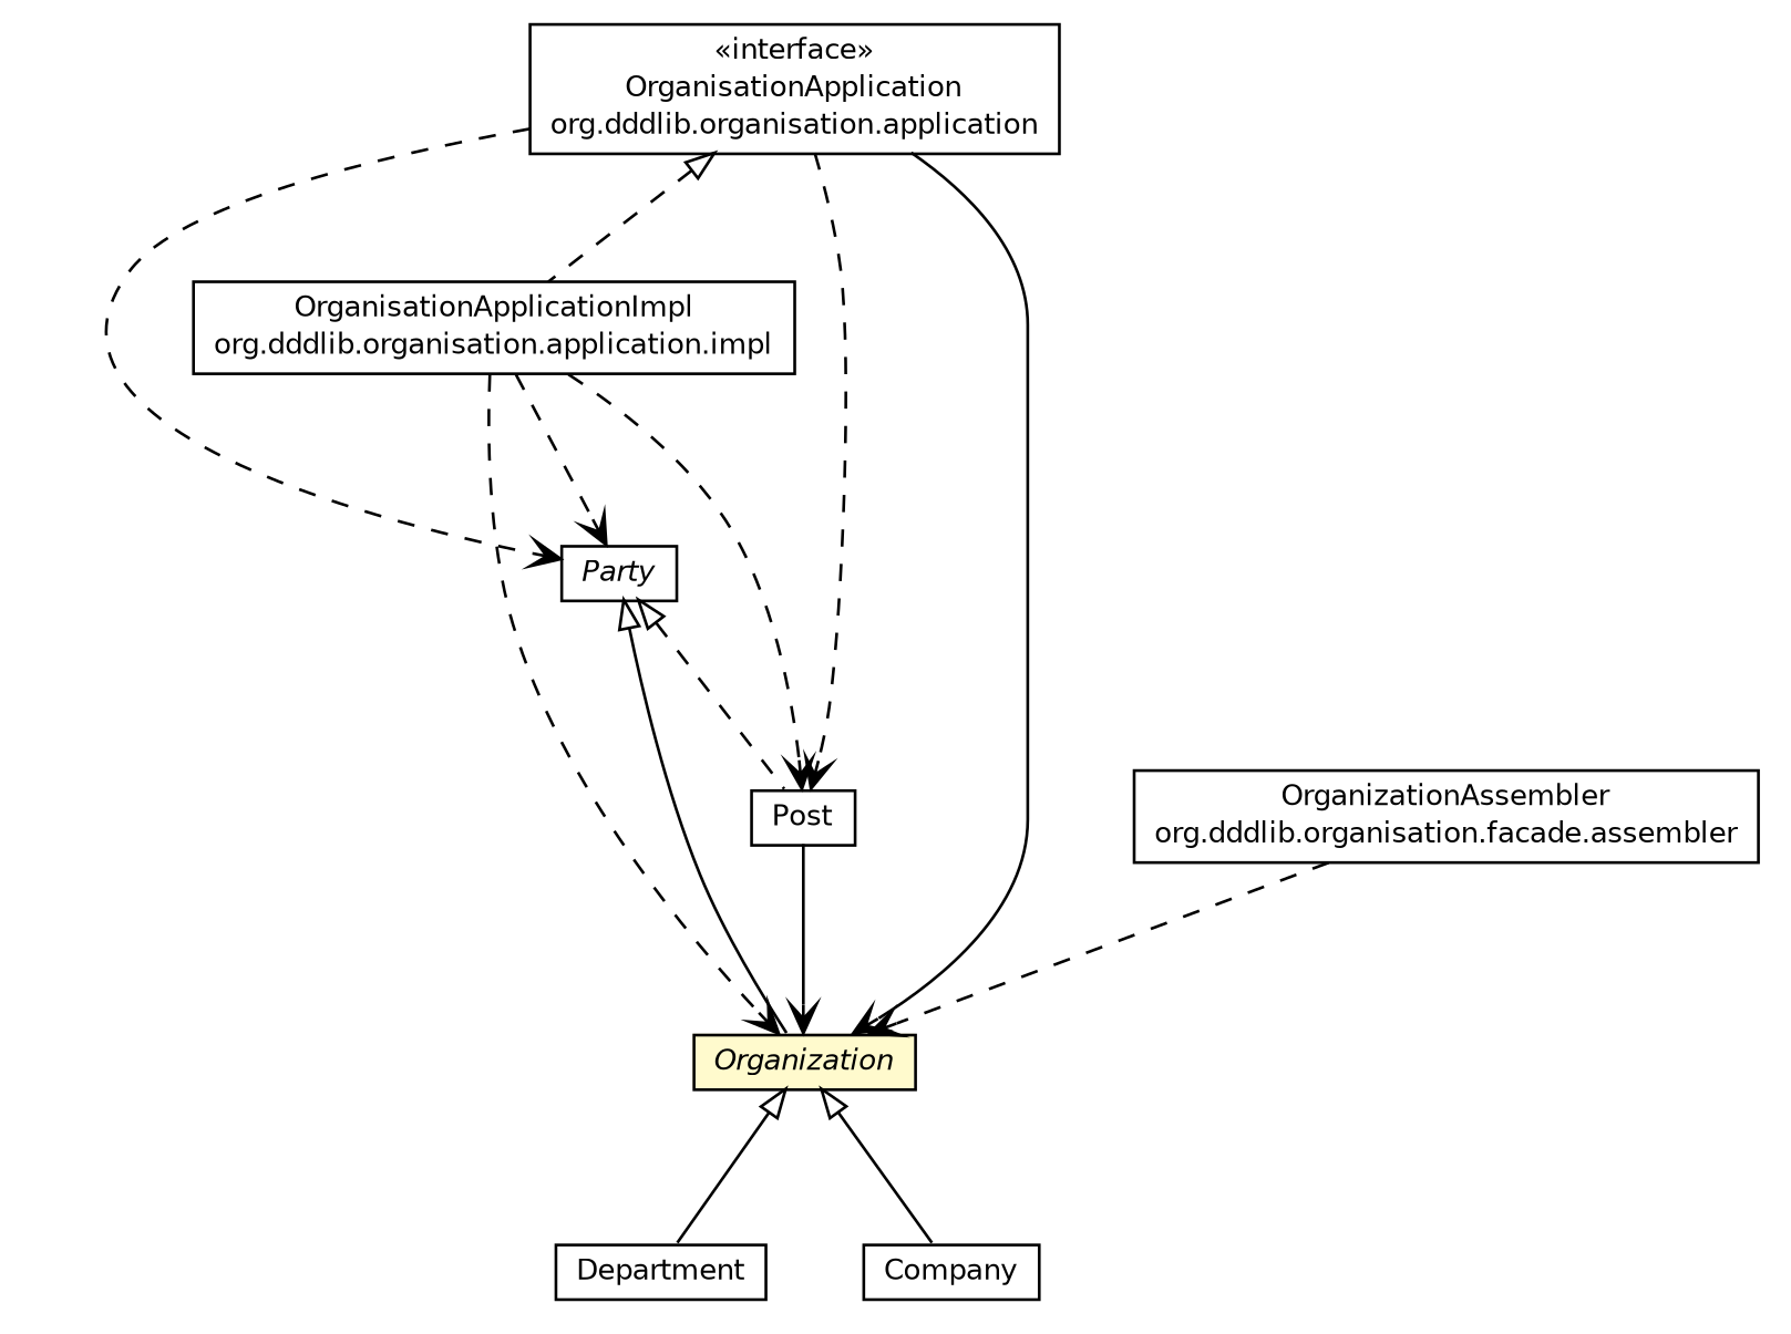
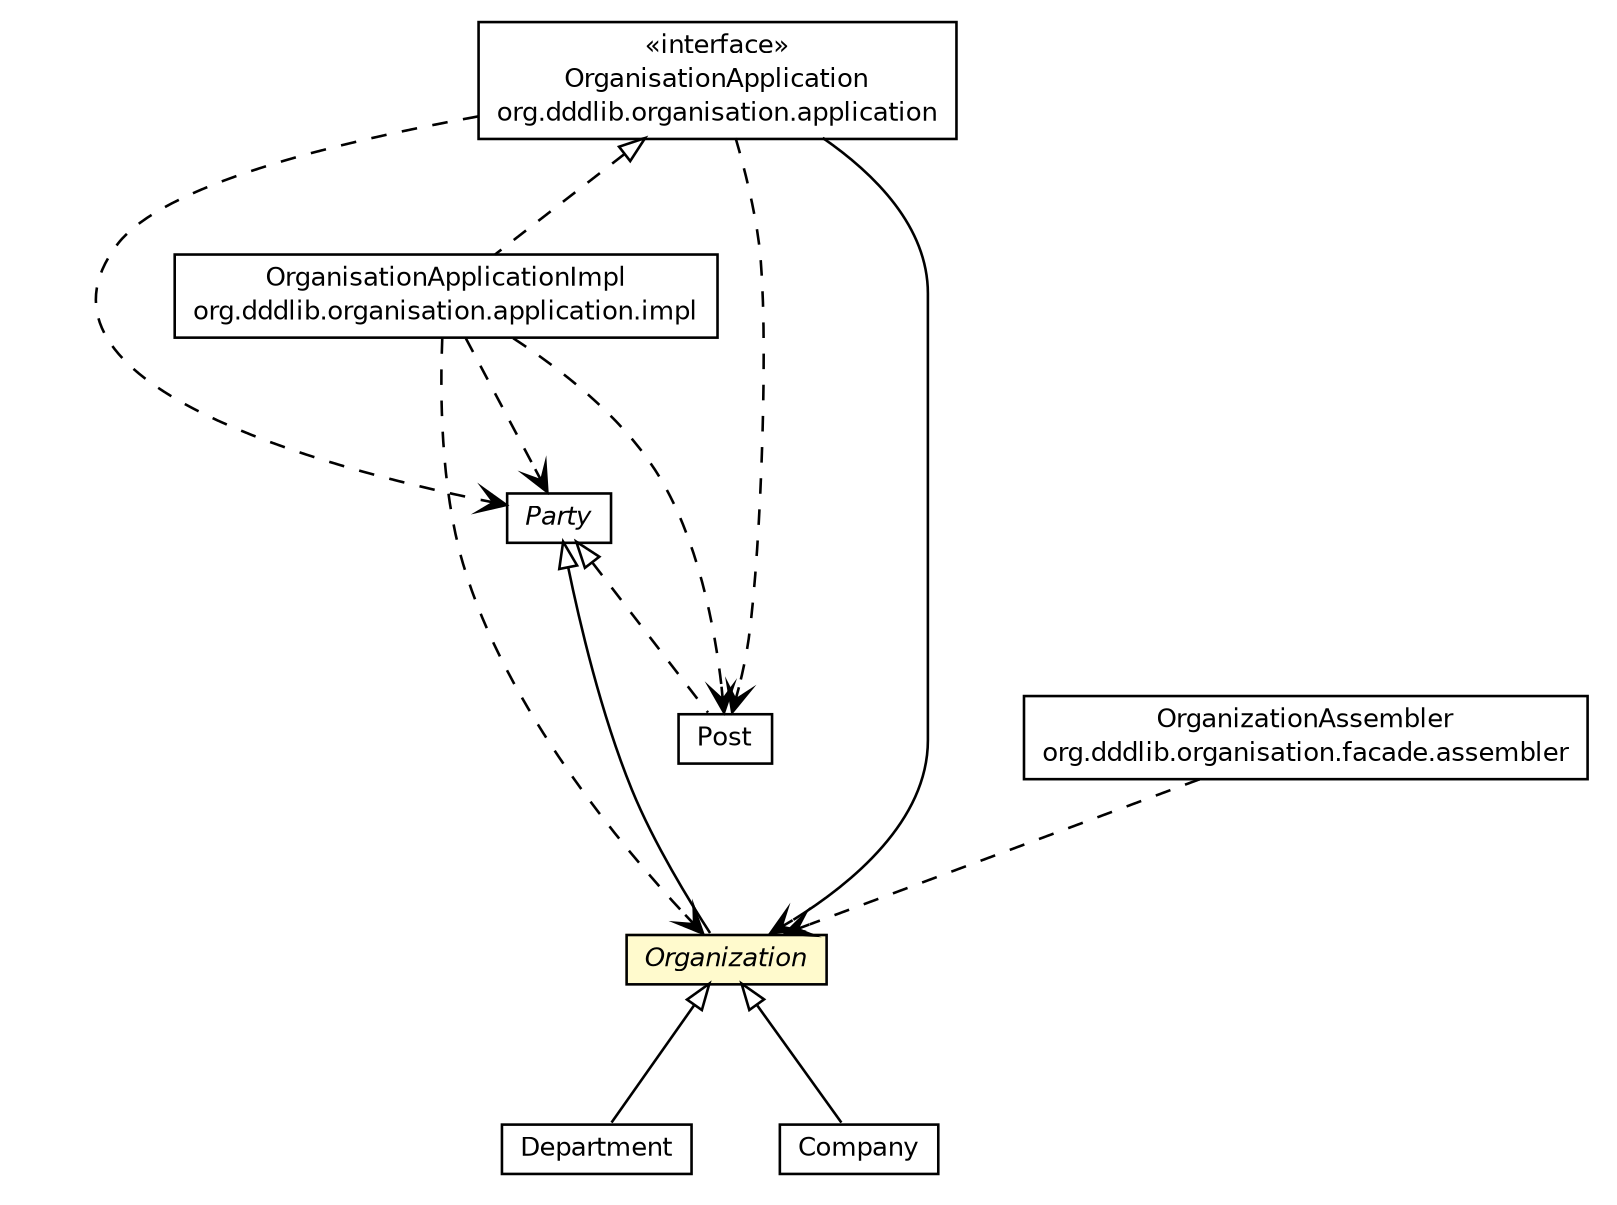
  digraph {
    nodesep=0.25
    ranksep=0.5
    node [fontcolor=black fontname=Helvetica fontsize=10.0 shape=plaintext]
    edge [arrowhead=open color=black fontcolor=black fontname=Helvetica fontsize=10.0 headport=p labelfontname=Helvetica labelfontsize=10 tailport=p style=dashed]
    n1 [label=<<table title="org.dddlib.organisation.domain.Post" border="0" cellborder="1" cellspacing="0" cellpadding="2" port="p" href="./Post.html"> 		<tr><td><table border="0" cellspacing="0" cellpadding="1"> <tr><td align="center" balign="center"> Post </td></tr> 		</table></td></tr> 		</table>>]
    n2 [label=<<table title="org.dddlib.organisation.domain.Organization" border="0" cellborder="1" cellspacing="0" cellpadding="2" port="p" bgcolor="lemonChiffon" href="./Organization.html"> 		<tr><td><table border="0" cellspacing="0" cellpadding="1"> <tr><td align="center" balign="center"><font face="Helvetica-Oblique"> Organization </font></td></tr> 		</table></td></tr> 		</table>>]
    n3 [label=<<table title="org.dddlib.organisation.domain.Department" border="0" cellborder="1" cellspacing="0" cellpadding="2" port="p" href="./Department.html"> 		<tr><td><table border="0" cellspacing="0" cellpadding="1"> <tr><td align="center" balign="center"> Department </td></tr> 		</table></td></tr> 		</table>>]
    n4 [label=<<table title="org.dddlib.organisation.domain.Company" border="0" cellborder="1" cellspacing="0" cellpadding="2" port="p" href="./Company.html"> 		<tr><td><table border="0" cellspacing="0" cellpadding="1"> <tr><td align="center" balign="center"> Company </td></tr> 		</table></td></tr> 		</table>>]
    n5 [label=<<table title="org.dddlib.organisation.domain.Party" border="0" cellborder="1" cellspacing="0" cellpadding="2" port="p" href="./Party.html"> 		<tr><td><table border="0" cellspacing="0" cellpadding="1"> <tr><td align="center" balign="center"><font face="Helvetica-Oblique"> Party </font></td></tr> 		</table></td></tr> 		</table>>]
    n6 [label=<<table title="org.dddlib.organisation.application.impl.OrganisationApplicationImpl" border="0" cellborder="1" cellspacing="0" cellpadding="2" port="p" href="../application/impl/OrganisationApplicationImpl.html"> 		<tr><td><table border="0" cellspacing="0" cellpadding="1"> <tr><td align="center" balign="center"> OrganisationApplicationImpl </td></tr> <tr><td align="center" balign="center"> org.dddlib.organisation.application.impl </td></tr> 		</table></td></tr> 		</table>>]
    n7 [label=<<table title="org.dddlib.organisation.application.OrganisationApplication" border="0" cellborder="1" cellspacing="0" cellpadding="2" port="p" href="../application/OrganisationApplication.html"> 		<tr><td><table border="0" cellspacing="0" cellpadding="1"> <tr><td align="center" balign="center"> &#171;interface&#187; </td></tr> <tr><td align="center" balign="center"> OrganisationApplication </td></tr> <tr><td align="center" balign="center"> org.dddlib.organisation.application </td></tr> 		</table></td></tr> 		</table>>]
    n8 [label=<<table title="org.dddlib.organisation.facade.assembler.OrganizationAssembler" border="0" cellborder="1" cellspacing="0" cellpadding="2" port="p" href="../facade/assembler/OrganizationAssembler.html"> 		<tr><td><table border="0" cellspacing="0" cellpadding="1"> <tr><td align="center" balign="center"> OrganizationAssembler </td></tr> <tr><td align="center" balign="center"> org.dddlib.organisation.facade.assembler </td></tr> 		</table></td></tr> 		</table>>]
-   n1 -> n2 [label=" " style=""]
    n2 -> n3 [arrowtail=empty dir=back fontsize=10 arrowhead="" color="" fontcolor="" style=""]
    n2 -> n4 [arrowtail=empty dir=back fontsize=10 arrowhead="" color="" fontcolor="" style=""]
    n5 -> n1 [arrowtail=empty dir=back fontsize=10 arrowhead="" color="" fontcolor=""]
    n5 -> n2 [arrowtail=empty dir=back fontsize=10 arrowhead="" color="" fontcolor="" style=""]
    n6 -> n1 [label=" "]
    n6 -> n2 [label=" "]
    n6 -> n5 [label=" "]
    n7 -> n1 [label=" "]
    n7 -> n2 [label=" " style=solid]
    n7 -> n5 [label=" "]
    n7 -> n6 [arrowtail=empty dir=back fontsize=10 arrowhead="" color="" fontcolor=""]
    n8 -> n2 [label=" "]
  }
